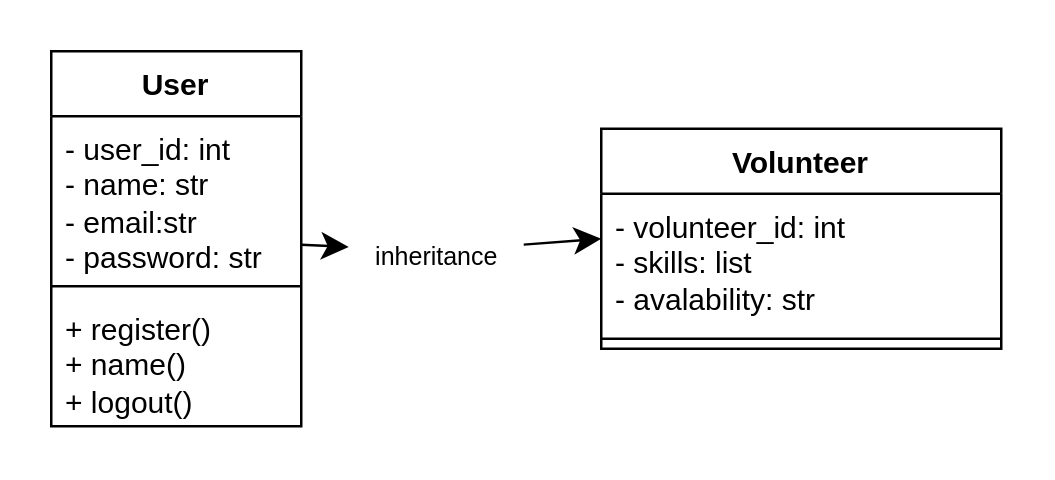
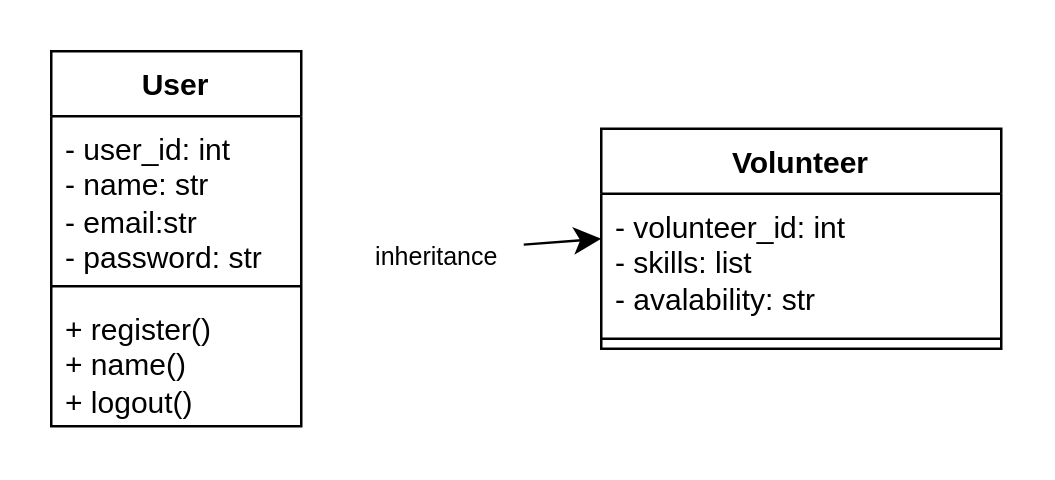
  <mxCell id="0" />
  <mxCell id="1" parent="0" />
  <mxCell id="2" style="edgeStyle=none;curved=1;rounded=0;orthogonalLoop=1;jettySize=auto;html=1;fontSize=12;startSize=8;endSize=8;" edge="1" parent="1" source="11"><mxGeometry relative="1" as="geometry"><mxPoint x="240" y="95" as="targetPoint" /></mxGeometry></mxCell>
  <mxCell id="3" value="User" style="swimlane;fontStyle=1;align=center;verticalAlign=top;childLayout=stackLayout;horizontal=1;startSize=26;horizontalStack=0;resizeParent=1;resizeParentMax=0;resizeLast=0;collapsible=1;marginBottom=0;whiteSpace=wrap;html=1;" vertex="1" parent="1"><mxGeometry x="20" y="20" width="100" height="150" as="geometry" /></mxCell>
  <mxCell id="4" value="- user_id: int&lt;div&gt;- name: str&lt;/div&gt;&lt;div&gt;- email:str&lt;/div&gt;&lt;div&gt;- password: str&lt;/div&gt;" style="text;strokeColor=none;fillColor=none;align=left;verticalAlign=top;spacingLeft=4;spacingRight=4;overflow=hidden;rotatable=0;points=[[0,0.5],[1,0.5]];portConstraint=eastwest;whiteSpace=wrap;html=1;" vertex="1" parent="3"><mxGeometry y="26" width="100" height="64" as="geometry" /></mxCell>
  <mxCell id="5" value="" style="line;strokeWidth=1;fillColor=none;align=left;verticalAlign=middle;spacingTop=-1;spacingLeft=3;spacingRight=3;rotatable=0;labelPosition=right;points=[];portConstraint=eastwest;strokeColor=inherit;" vertex="1" parent="3"><mxGeometry y="90" width="100" height="8" as="geometry" /></mxCell>
  <mxCell id="6" value="+ register()&lt;div&gt;+ name()&lt;/div&gt;&lt;div&gt;+ logout()&lt;/div&gt;" style="text;strokeColor=none;fillColor=none;align=left;verticalAlign=top;spacingLeft=4;spacingRight=4;overflow=hidden;rotatable=0;points=[[0,0.5],[1,0.5]];portConstraint=eastwest;whiteSpace=wrap;html=1;" vertex="1" parent="3"><mxGeometry y="98" width="100" height="52" as="geometry" /></mxCell>
  <mxCell id="7" value="Volunteer" style="swimlane;fontStyle=1;align=center;verticalAlign=top;childLayout=stackLayout;horizontal=1;startSize=26;horizontalStack=0;resizeParent=1;resizeParentMax=0;resizeLast=0;collapsible=1;marginBottom=0;whiteSpace=wrap;html=1;" vertex="1" parent="1"><mxGeometry x="240" y="51" width="160" height="88" as="geometry" /></mxCell>
  <mxCell id="8" value="- volunteer_id: int&lt;div&gt;- skills: list&lt;/div&gt;&lt;div&gt;- avalability: str&lt;/div&gt;" style="text;strokeColor=none;fillColor=none;align=left;verticalAlign=top;spacingLeft=4;spacingRight=4;overflow=hidden;rotatable=0;points=[[0,0.5],[1,0.5]];portConstraint=eastwest;whiteSpace=wrap;html=1;" vertex="1" parent="7"><mxGeometry y="26" width="160" height="54" as="geometry" /></mxCell>
  <mxCell id="9" value="" style="line;strokeWidth=1;fillColor=none;align=left;verticalAlign=middle;spacingTop=-1;spacingLeft=3;spacingRight=3;rotatable=0;labelPosition=right;points=[];portConstraint=eastwest;strokeColor=inherit;" vertex="1" parent="7"><mxGeometry y="80" width="160" height="8" as="geometry" /></mxCell>
- <mxCell id="10" value="" style="edgeStyle=none;curved=1;rounded=0;orthogonalLoop=1;jettySize=auto;html=1;fontSize=12;startSize=8;endSize=8;" edge="1" parent="1" source="3" target="11"><mxGeometry relative="1" as="geometry"><mxPoint x="240" y="95" as="targetPoint" /><mxPoint x="120" y="95" as="sourcePoint" /></mxGeometry></mxCell>
  <mxCell id="11" value="&lt;font style=&quot;font-size: 10px;&quot;&gt;inheritance&lt;/font&gt;" style="text;html=1;align=center;verticalAlign=middle;resizable=0;points=[];autosize=1;strokeColor=none;fillColor=none;fontSize=16;" vertex="1" parent="1"><mxGeometry x="139" y="85" width="70" height="30" as="geometry" /></mxCell>
